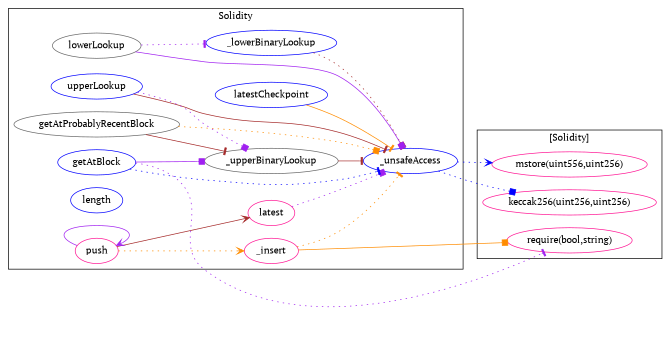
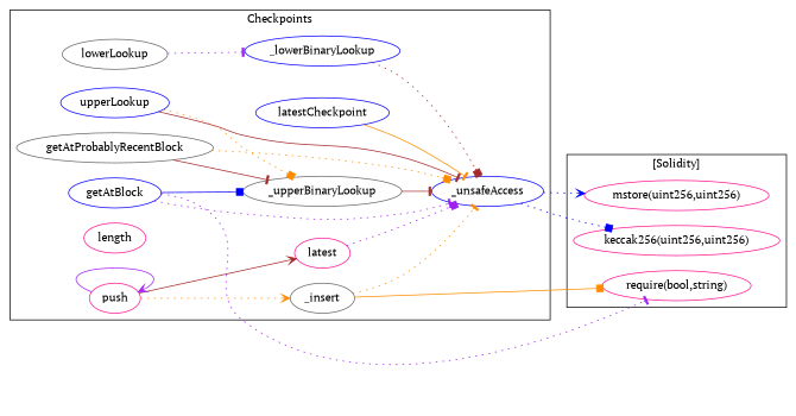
  strict digraph {
    fontname="PT Serif"
    rankdir=LR
    node [color=deeppink fontname="PT Serif"]
    edge [arrowhead=box color=purple fontname="PT Serif" style=dotted]
    n1 [label=latest]
    n2 [color=blue label=_unsafeAccess]
-   n3 [label=_insert]
+   n3 [color=gray40 label=_insert]
    n4 [color=gray40 label=getAtProbablyRecentBlock]
    n5 [color=gray40 label=_upperBinaryLookup]
    n6 [color=blue label=_lowerBinaryLookup]
    n7 [color=gray40 label=lowerLookup]
    n8 [label=push]
    n9 [color=blue label=getAtBlock]
-   n10 [color=blue label=length]
+   n10 [label=length]
    n11 [color=blue label=upperLookup]
    n12 [color=blue label=latestCheckpoint]
    "require(bool,string)"
-   "mstore(uint256,uint256)" [label="mstore(uint556,uint256)"]
+   "mstore(uint256,uint256)"
    "keccak256(uint256,uint256)"
    subgraph cluster_1 {
-     label=Solidity
+     label=Checkpoints
      n1
      n2
      n3
      n4
      n5
      n6
      n7
      n8
      n9
      n10
      n11
      n12
    }
    subgraph cluster_2 {
      label="[Solidity]"
      "require(bool,string)"
      "mstore(uint256,uint256)"
      "keccak256(uint256,uint256)"
    }
    n1 -> n2
    n2 -> "mstore(uint256,uint256)" [arrowhead=vee color=blue]
    n2 -> "keccak256(uint256,uint256)" [color=blue]
    n3 -> n2 [arrowhead=tee color=darkorange]
    n3 -> "require(bool,string)" [color=darkorange style=solid]
    n4 -> n2 [color=darkorange]
    n4 -> n5 [arrowhead=tee color=brown style=solid]
    n5 -> n2 [arrowhead=tee color=brown style=solid]
    n6 -> n2 [color=brown]
-   n7 -> n2 [style=solid]
    n7 -> n6 [arrowhead=tee]
    n8 -> n1 [arrowhead=vee color=brown style=solid]
    n8 -> n3 [arrowhead=vee color=darkorange]
    n8 -> n8 [arrowhead=vee style=solid]
-   n9 -> n2 [arrowhead=tee color=blue]
-   n9 -> n5 [style=solid]
+   n9 -> n2 [arrowhead=tee]
+   n9 -> n5 [color=blue style=solid]
    n9 -> "require(bool,string)" [arrowhead=tee]
    n11 -> n2 [arrowhead=tee color=brown style=solid]
-   n11 -> n5
+   n11 -> n5 [color=darkorange]
    n12 -> n2 [arrowhead=tee color=darkorange style=solid]
  }
